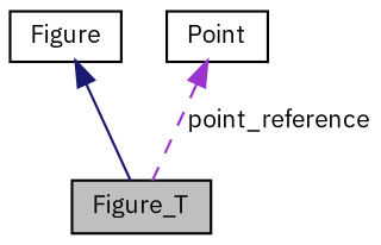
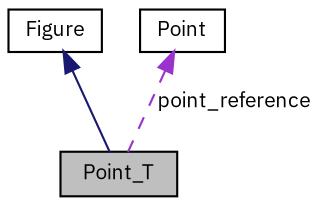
  digraph {
    fontname="IBM Plex Sans"
    node [color=black fillcolor=white fontname="IBM Plex Sans" fontsize=10 shape=record style=filled]
    edge [dir=back fontname="IBM Plex Sans" fontsize=10 labelfontname=Helvetica labelfontsize=10]
-   n1 [fillcolor=grey75 fontcolor=black height=0.2 label=Figure_T width=0.4]
+   n1 [fillcolor=grey75 fontcolor=black height=0.2 label=Point_T width=0.4]
    n2 [height=0.2 label=Figure width=0.4]
    n3 [height=0.2 label=Point width=0.4]
    n2 -> n1 [color=midnightblue style=solid]
    n3 -> n1 [color=darkorchid3 label=" point_reference" style=dashed]
  }
